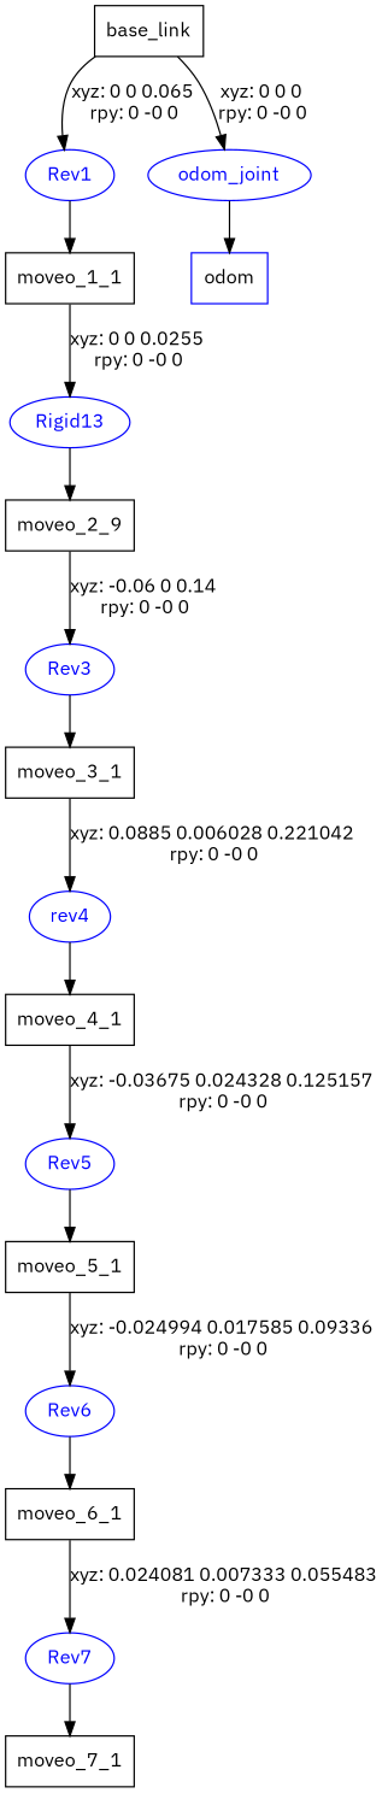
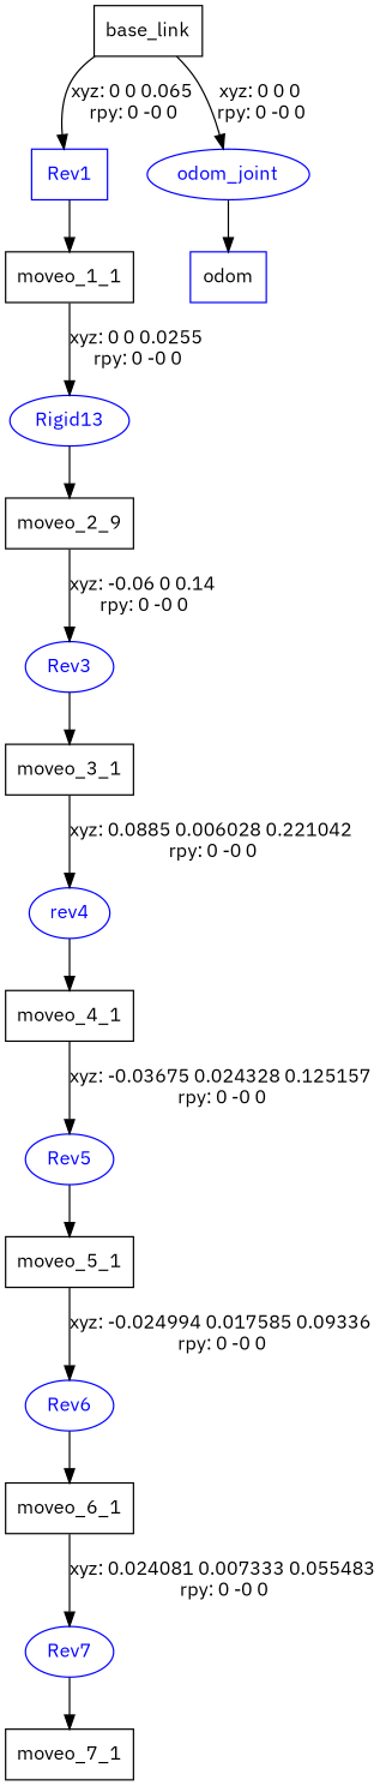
  digraph {
    fontname="IBM Plex Sans"
    node [fontname="IBM Plex Sans" shape=box color=blue]
    edge [fontname="IBM Plex Sans"]
    n1 [label=base_link color=""]
-   Rev1 [fontcolor=blue shape=ellipse]
+   Rev1 [fontcolor=blue]
    odom_joint [fontcolor=blue shape=ellipse]
    n4 [label=moveo_1_1 color=""]
    n5 [label=odom]
    Rigid13 [fontcolor=blue shape=ellipse]
    n7 [label=moveo_2_9 color=""]
    Rev3 [fontcolor=blue shape=ellipse]
    n9 [label=moveo_3_1 color=""]
    rev4 [fontcolor=blue shape=ellipse]
    n11 [label=moveo_4_1 color=""]
    Rev5 [fontcolor=blue shape=ellipse]
    n13 [label=moveo_5_1 color=""]
    Rev6 [fontcolor=blue shape=ellipse]
    n15 [label=moveo_6_1 color=""]
    Rev7 [fontcolor=blue shape=ellipse]
    n17 [label=moveo_7_1 color=""]
    n1 -> Rev1 [label="xyz: 0 0 0.065 \nrpy: 0 -0 0"]
    n1 -> odom_joint [label="xyz: 0 0 0 \nrpy: 0 -0 0"]
    Rev1 -> n4
    odom_joint -> n5
    n4 -> Rigid13 [label="xyz: 0 0 0.0255 \nrpy: 0 -0 0"]
    Rigid13 -> n7
    n7 -> Rev3 [label="xyz: -0.06 0 0.14 \nrpy: 0 -0 0"]
    Rev3 -> n9
    n9 -> rev4 [label="xyz: 0.0885 0.006028 0.221042 \nrpy: 0 -0 0"]
    rev4 -> n11
    n11 -> Rev5 [label="xyz: -0.03675 0.024328 0.125157 \nrpy: 0 -0 0"]
    Rev5 -> n13
    n13 -> Rev6 [label="xyz: -0.024994 0.017585 0.09336 \nrpy: 0 -0 0"]
    Rev6 -> n15
    n15 -> Rev7 [label="xyz: 0.024081 0.007333 0.055483 \nrpy: 0 -0 0"]
    Rev7 -> n17
  }
